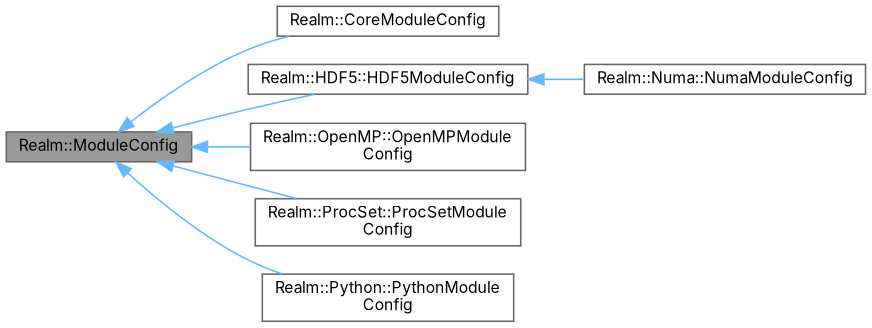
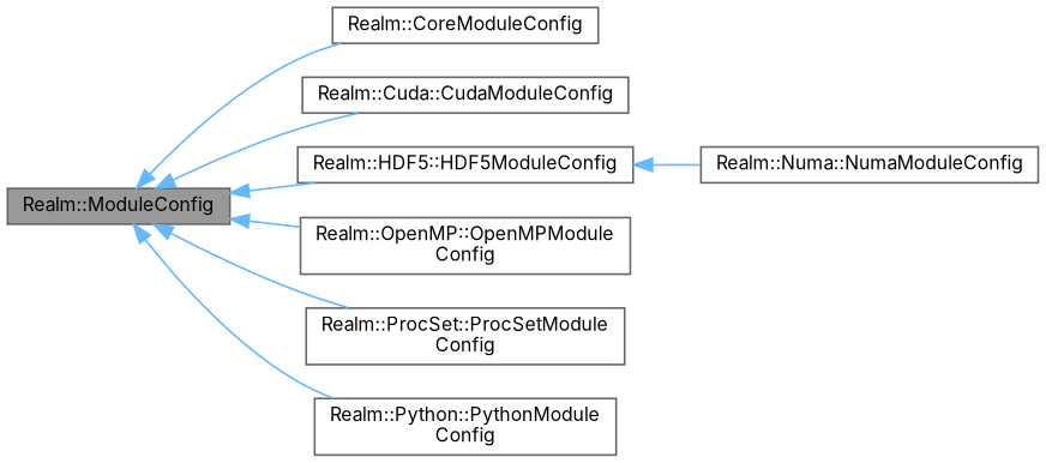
  digraph {
    fontname=Inter
    rankdir=LR
    node [color=gray40 fillcolor=white fontname=Inter fontsize=10 shape=box style=filled]
    edge [color=steelblue1 dir=back fontname=Inter fontsize=10 labelfontname=Helvetica labelfontsize=10 style=solid]
    n1 [fillcolor=grey60 fontcolor=black height=0.2 label="Realm::ModuleConfig" width=0.4]
    n2 [height=0.2 label="Realm::CoreModuleConfig" width=0.4]
+   n3 [height=0.2 label="Realm::Cuda::CudaModuleConfig" width=0.4]
    n4 [height=0.2 label="Realm::HDF5::HDF5ModuleConfig" width=0.4]
    n5 [height=0.2 label="Realm::OpenMP::OpenMPModule\lConfig" width=0.4]
    n6 [height=0.2 label="Realm::ProcSet::ProcSetModule\lConfig" width=0.4]
    n7 [height=0.2 label="Realm::Python::PythonModule\lConfig" width=0.4]
    n8 [height=0.2 label="Realm::Numa::NumaModuleConfig" width=0.4]
    n1 -> n2
+   n1 -> n3
    n1 -> n4
    n1 -> n5
    n1 -> n6
    n1 -> n7
    n4 -> n8
  }
